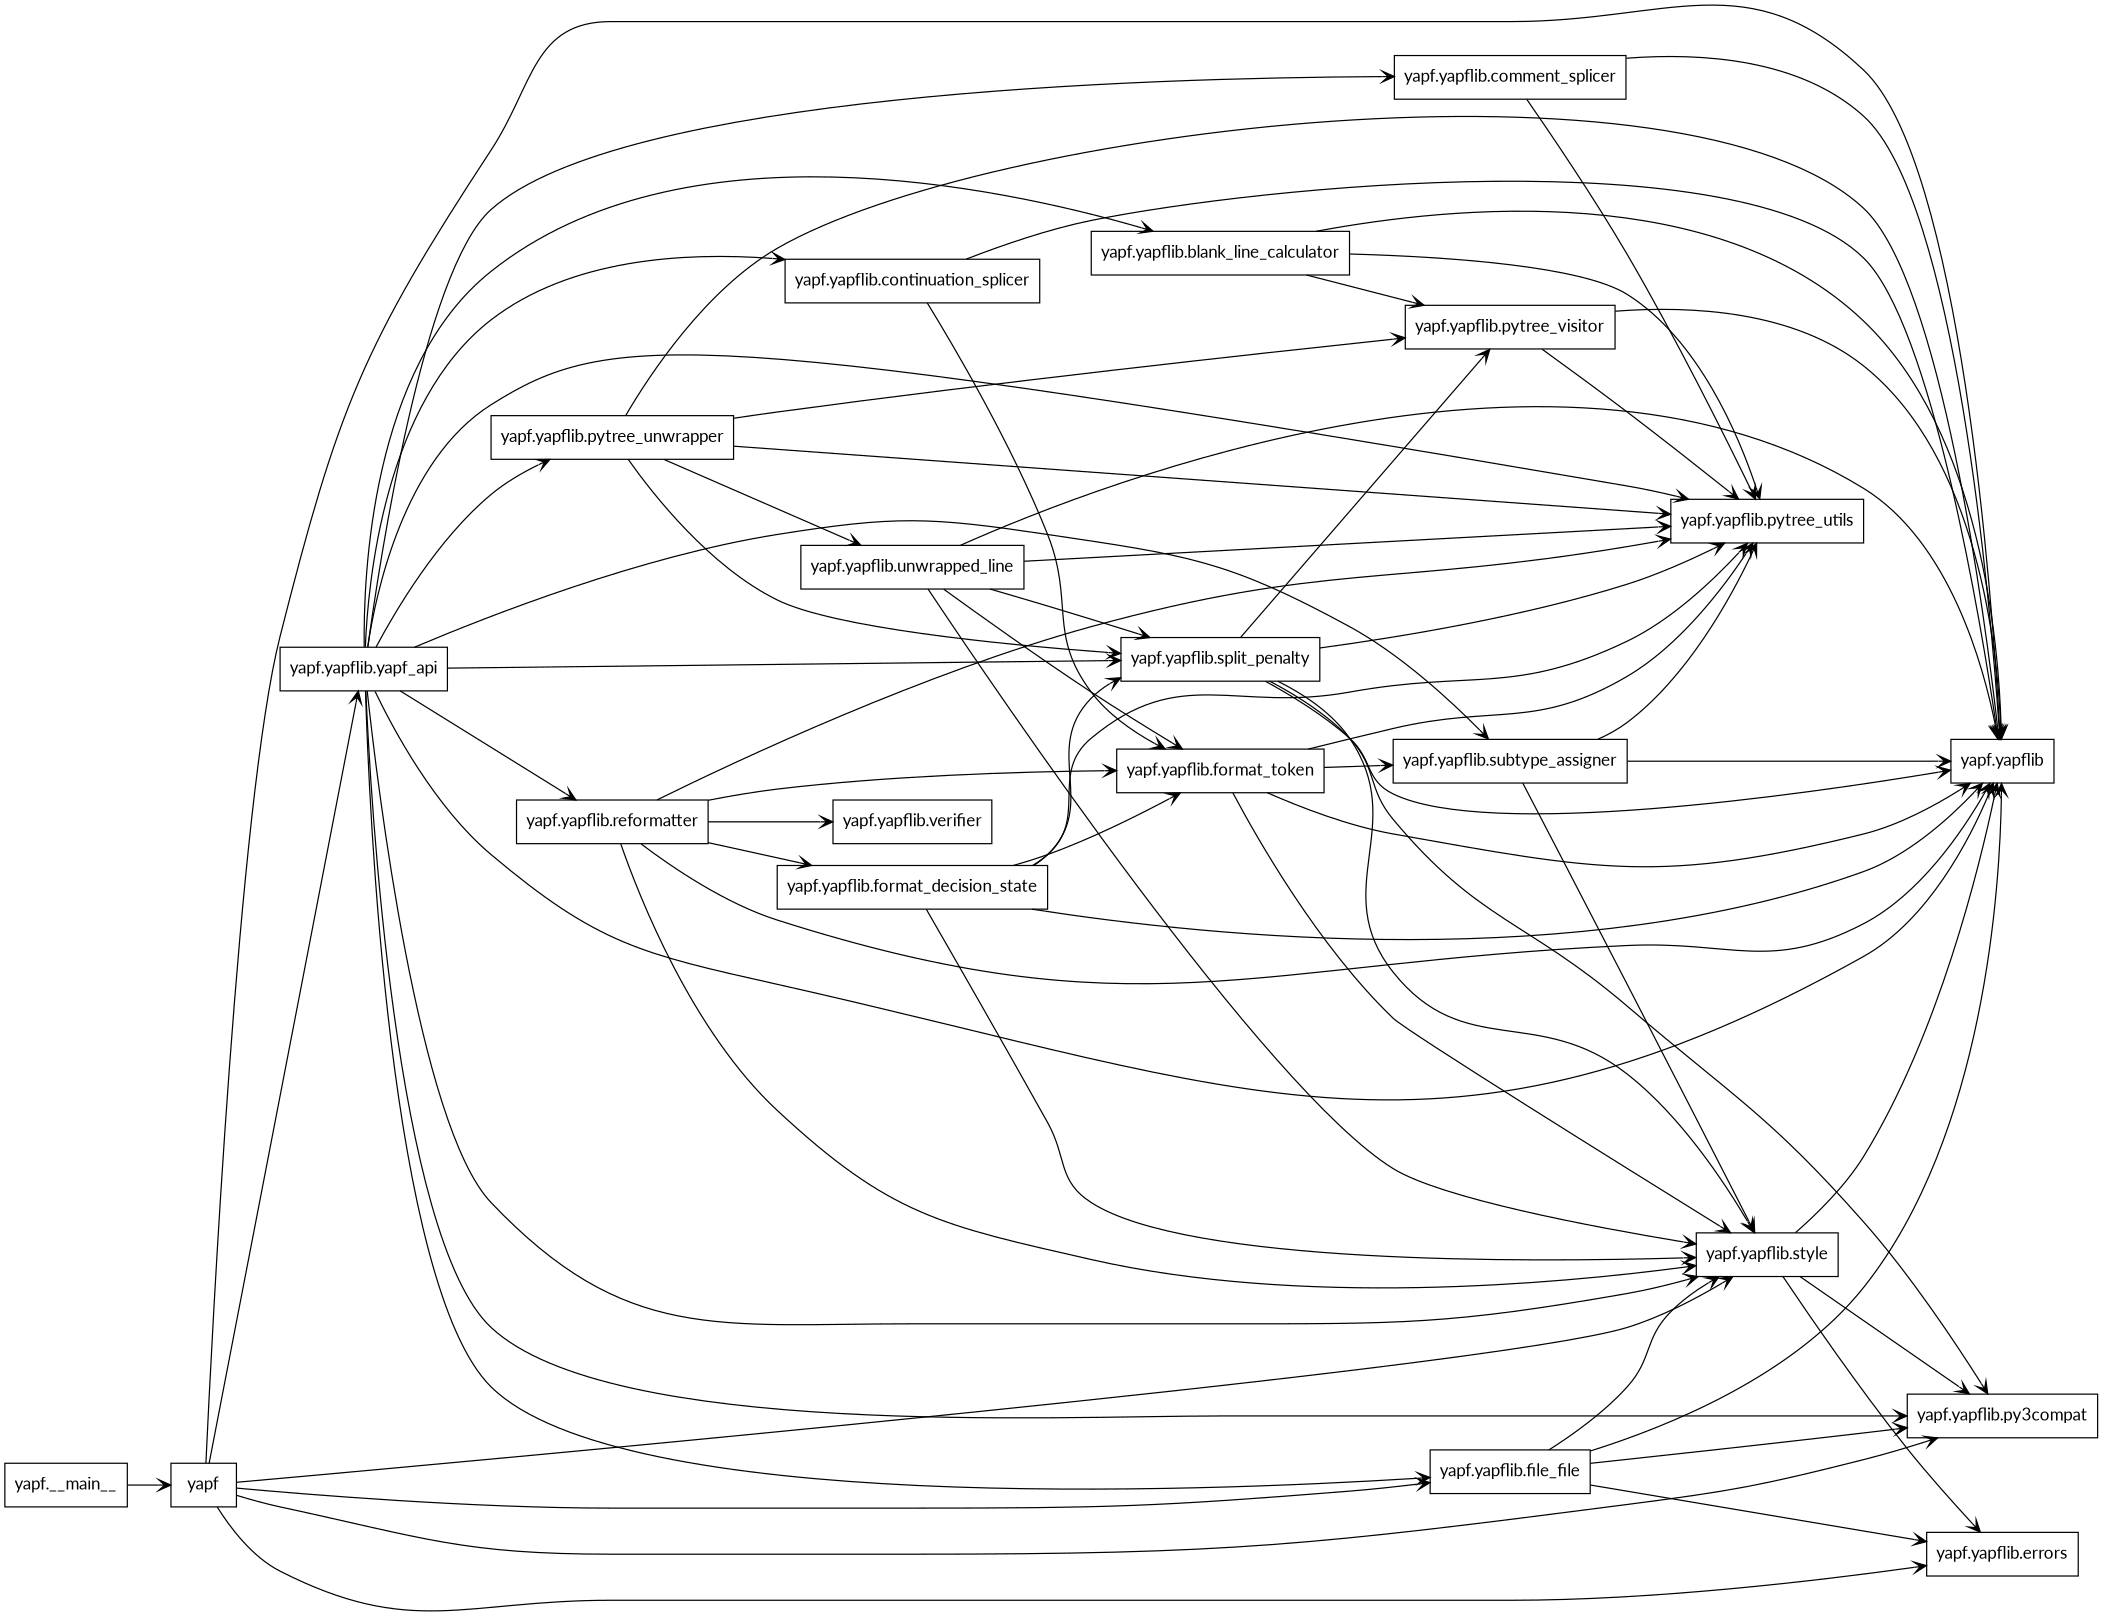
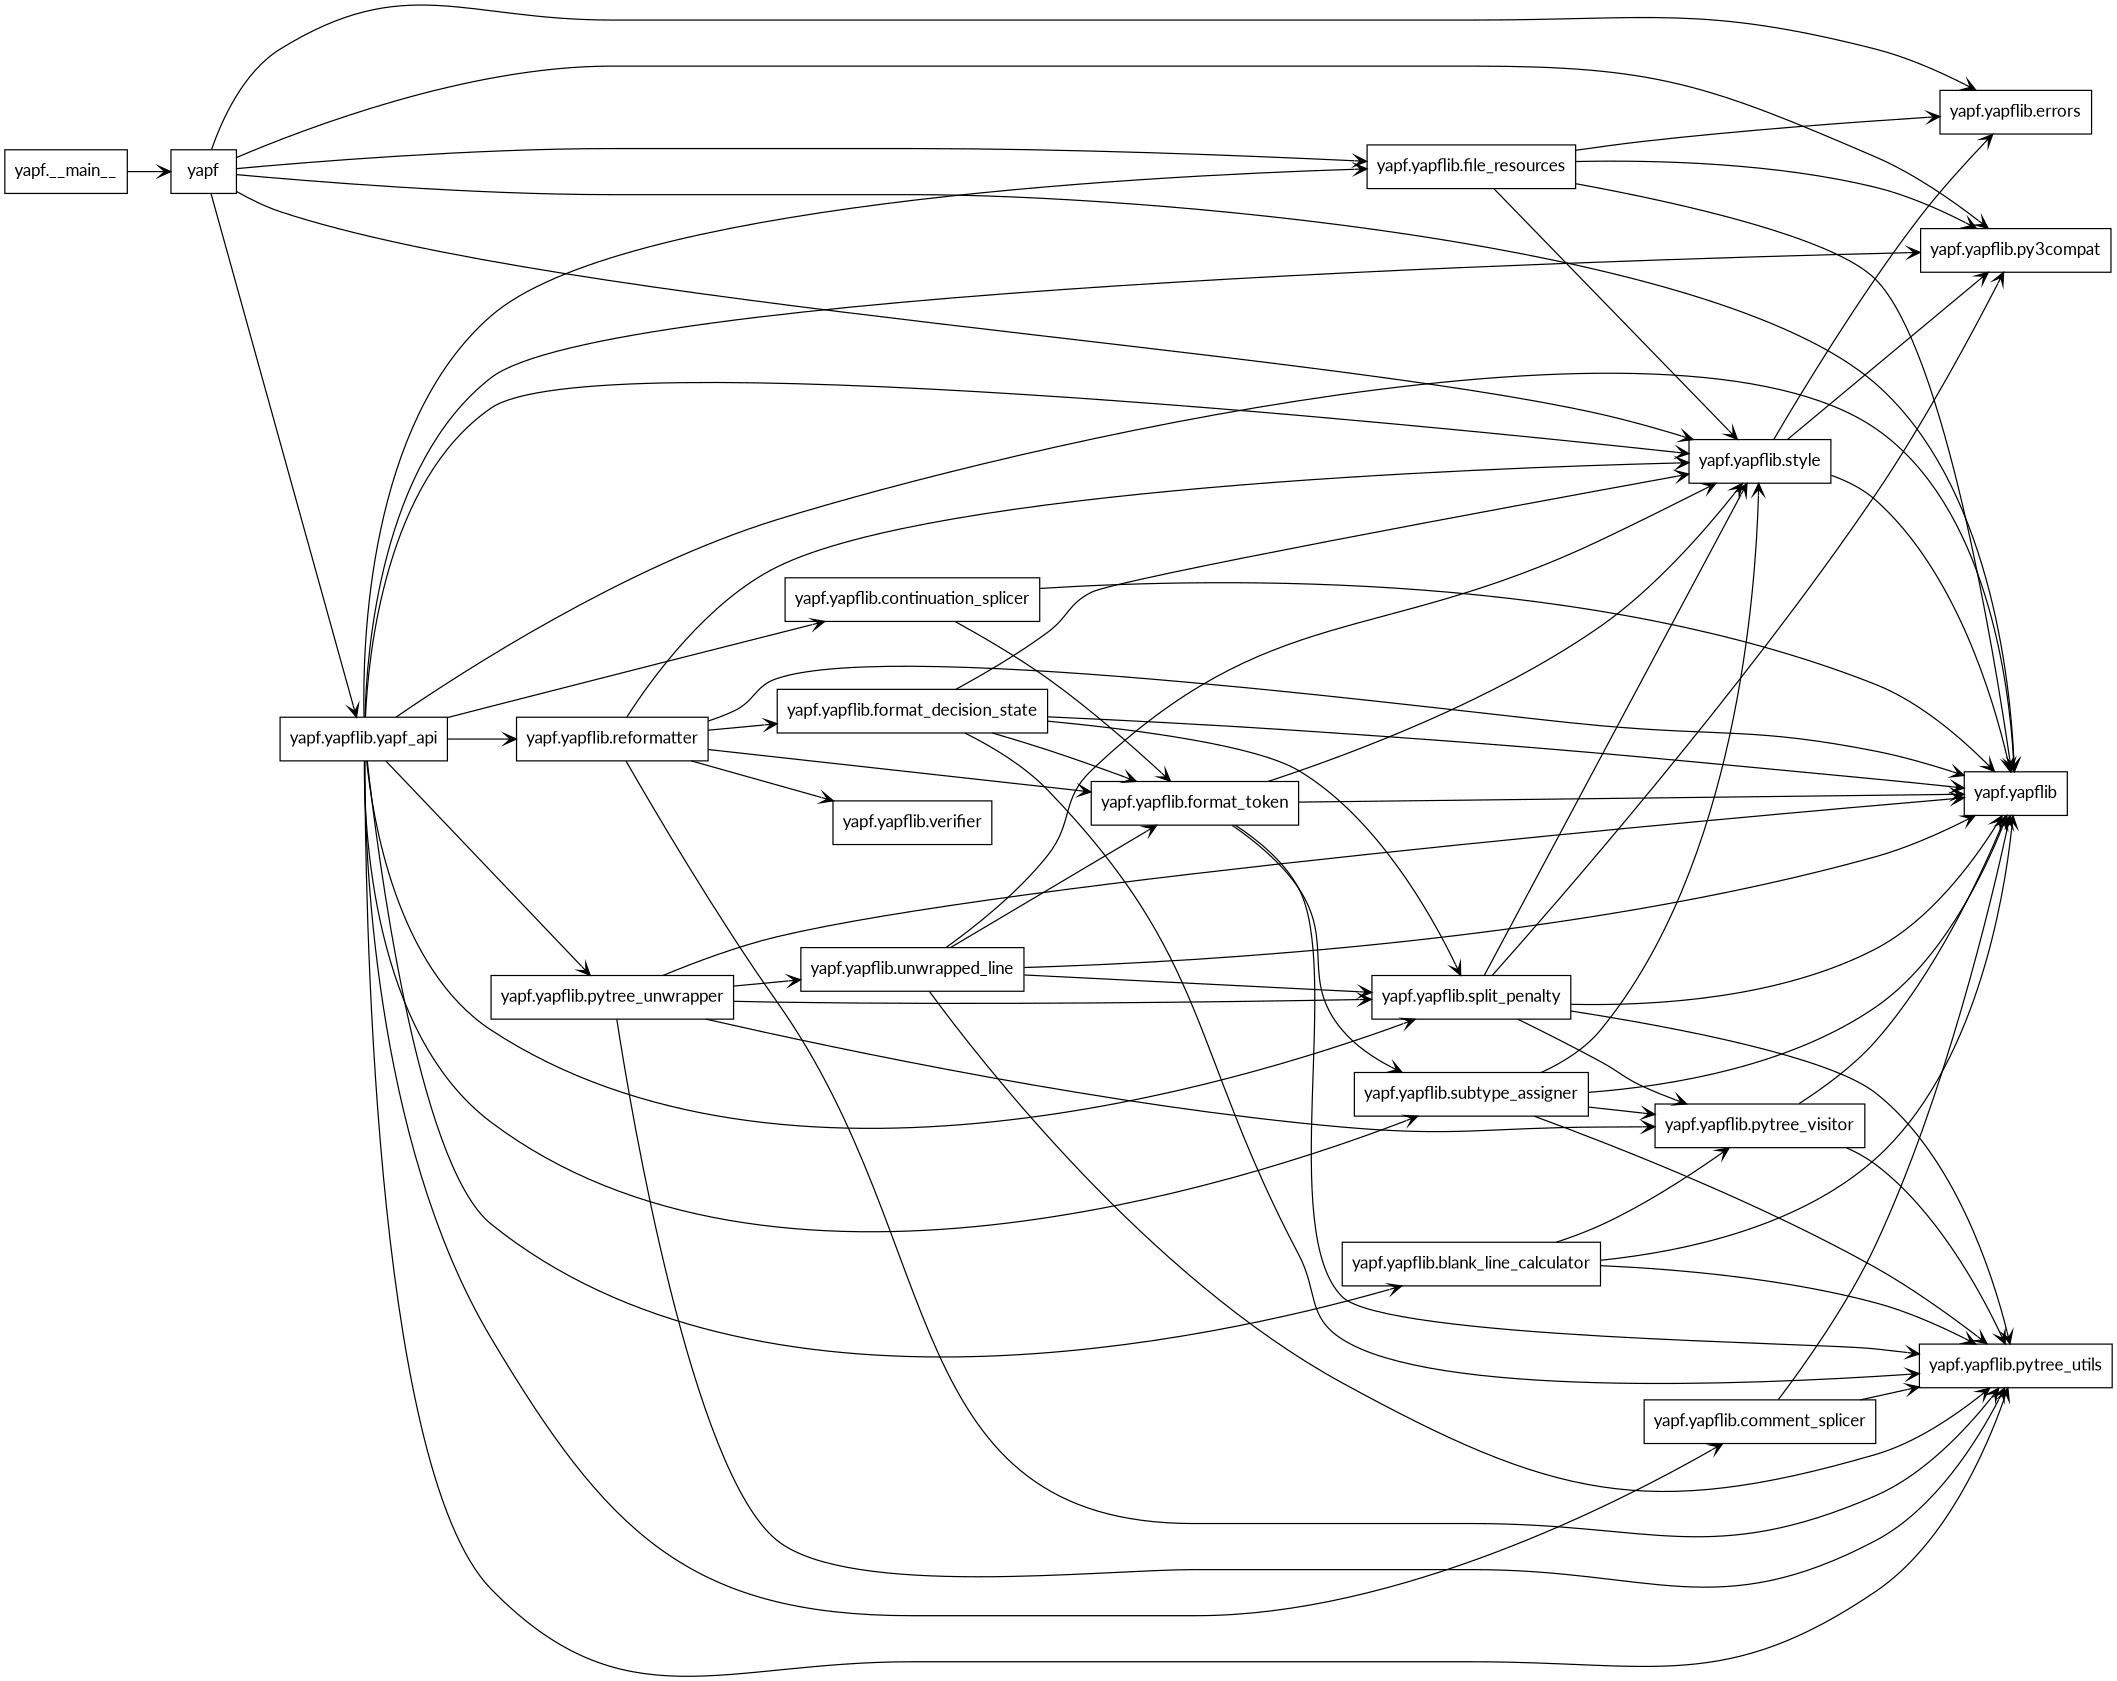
  digraph {
    fontname=Lato
    rankdir=LR
    node [color=black fontname=Lato shape=box style=solid]
    edge [arrowhead=open arrowtail=none fontname=Lato]
    n1 [label=yapf]
    n2 [label="yapf.yapflib"]
    n3 [label="yapf.yapflib.errors"]
-   n4 [label="yapf.yapflib.file_file"]
+   n4 [label="yapf.yapflib.file_resources"]
    n5 [label="yapf.yapflib.py3compat"]
    n6 [label="yapf.yapflib.style"]
    n7 [label="yapf.yapflib.yapf_api"]
    n8 [label="yapf.yapflib.blank_line_calculator"]
    n9 [label="yapf.yapflib.pytree_utils"]
    n10 [label="yapf.yapflib.comment_splicer"]
    n11 [label="yapf.yapflib.continuation_splicer"]
    n12 [label="yapf.yapflib.split_penalty"]
    n13 [label="yapf.yapflib.pytree_unwrapper"]
    n14 [label="yapf.yapflib.reformatter"]
    n15 [label="yapf.yapflib.subtype_assigner"]
    n16 [label="yapf.__main__"]
    n17 [label="yapf.yapflib.pytree_visitor"]
    n18 [label="yapf.yapflib.format_token"]
    n19 [label="yapf.yapflib.format_decision_state"]
    n20 [label="yapf.yapflib.unwrapped_line"]
    n21 [label="yapf.yapflib.verifier"]
    n1 -> n2
    n1 -> n3
    n1 -> n4
    n1 -> n5
    n1 -> n6
    n1 -> n7
    n4 -> n2
    n4 -> n3
    n4 -> n5
    n4 -> n6
    n6 -> n2
    n6 -> n3
    n6 -> n5
    n7 -> n2
    n7 -> n4
    n7 -> n5
    n7 -> n6
    n7 -> n8
    n7 -> n9
    n7 -> n10
    n7 -> n11
    n7 -> n12
    n7 -> n13
    n7 -> n14
    n7 -> n15
    n8 -> n2
    n8 -> n9
    n8 -> n17
    n10 -> n2
    n10 -> n9
    n11 -> n2
    n11 -> n18
    n12 -> n2
    n12 -> n5
    n12 -> n6
    n12 -> n9
    n12 -> n17
    n13 -> n2
    n13 -> n9
    n13 -> n12
    n13 -> n17
    n13 -> n20
    n14 -> n2
    n14 -> n6
    n14 -> n9
    n14 -> n18
    n14 -> n19
    n14 -> n21
    n15 -> n2
    n15 -> n6
    n15 -> n9
+   n15 -> n17
    n16 -> n1
    n17 -> n2
    n17 -> n9
    n18 -> n2
    n18 -> n6
    n18 -> n9
    n18 -> n15
    n19 -> n2
    n19 -> n6
    n19 -> n9
    n19 -> n12
    n19 -> n18
    n20 -> n2
    n20 -> n6
    n20 -> n9
    n20 -> n12
    n20 -> n18
  }
